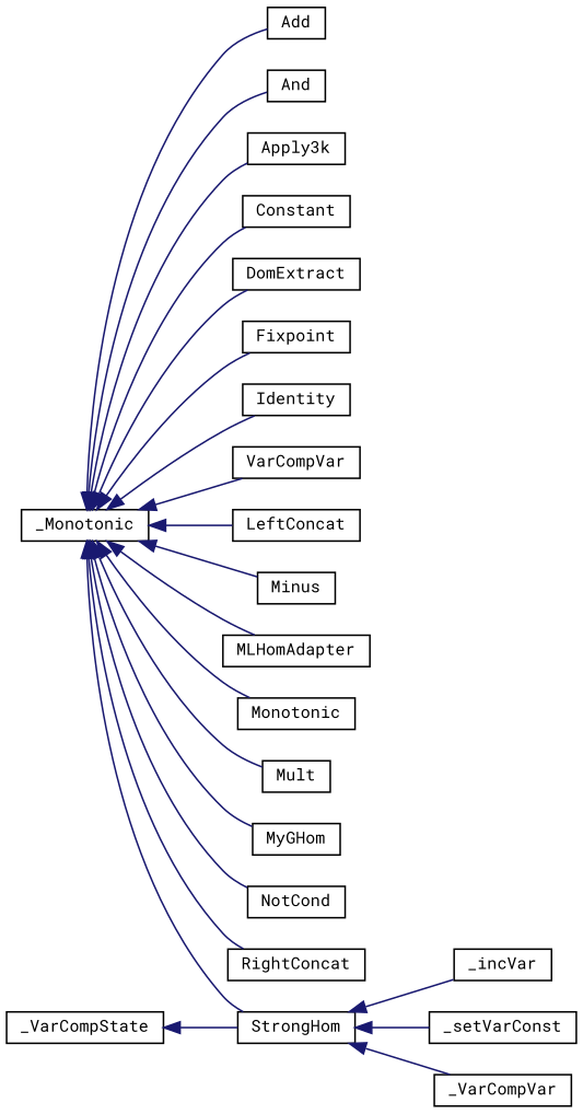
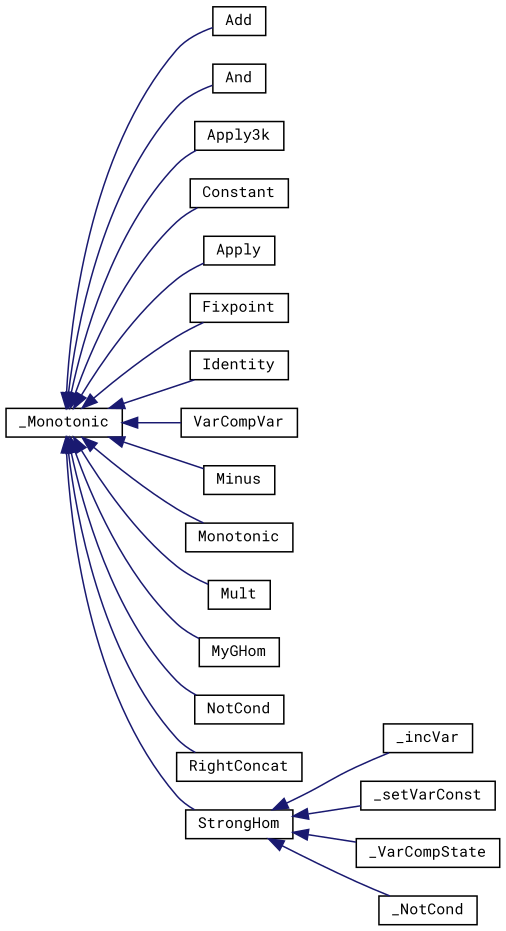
  digraph {
    fontname="Roboto Mono"
    rankdir=LR
    node [color=black fillcolor=white fontname="Roboto Mono" fontsize=10 shape=record style=filled]
    edge [color=midnightblue dir=back fontname="Roboto Mono" fontsize=10 labelfontname=FreeSans labelfontsize=10 style=solid]
    n1 [height=0.2 label=_Monotonic width=0.4]
    n2 [height=0.2 label=Add width=0.4]
    n3 [height=0.2 label=And width=0.4]
    n4 [height=0.2 label=Apply3k width=0.4]
    n5 [height=0.2 label=Constant width=0.4]
-   n6 [height=0.2 label=DomExtract width=0.4]
+   n6 [height=0.2 label=Apply width=0.4]
    n7 [height=0.2 label=Fixpoint width=0.4]
    n8 [height=0.2 label=Identity width=0.4]
    n9 [height=0.2 label=VarCompVar width=0.4]
-   n10 [height=0.2 label=LeftConcat width=0.4]
    n11 [height=0.2 label=Minus width=0.4]
-   n12 [height=0.2 label=MLHomAdapter width=0.4]
    n13 [height=0.2 label=Monotonic width=0.4]
    n14 [height=0.2 label=Mult width=0.4]
    n15 [height=0.2 label=MyGHom width=0.4]
    n16 [height=0.2 label=NotCond width=0.4]
    n17 [height=0.2 label=RightConcat width=0.4]
    n18 [height=0.2 label=StrongHom width=0.4]
    n19 [height=0.2 label=_incVar width=0.4]
    n20 [height=0.2 label=_setVarConst width=0.4]
    n21 [height=0.2 label=_VarCompState width=0.4]
-   n22 [height=0.2 label=_VarCompVar width=0.4]
+   n22 [height=0.2 label=_NotCond width=0.4]
    n1 -> n2
    n1 -> n3
    n1 -> n4
    n1 -> n5
    n1 -> n6
    n1 -> n7
    n1 -> n8
    n1 -> n9
-   n1 -> n10
    n1 -> n11
-   n1 -> n12
    n1 -> n13
    n1 -> n14
    n1 -> n15
    n1 -> n16
    n1 -> n17
    n1 -> n18
    n18 -> n19
    n18 -> n20
-   n21 -> n18
+   n18 -> n21
    n18 -> n22
  }
